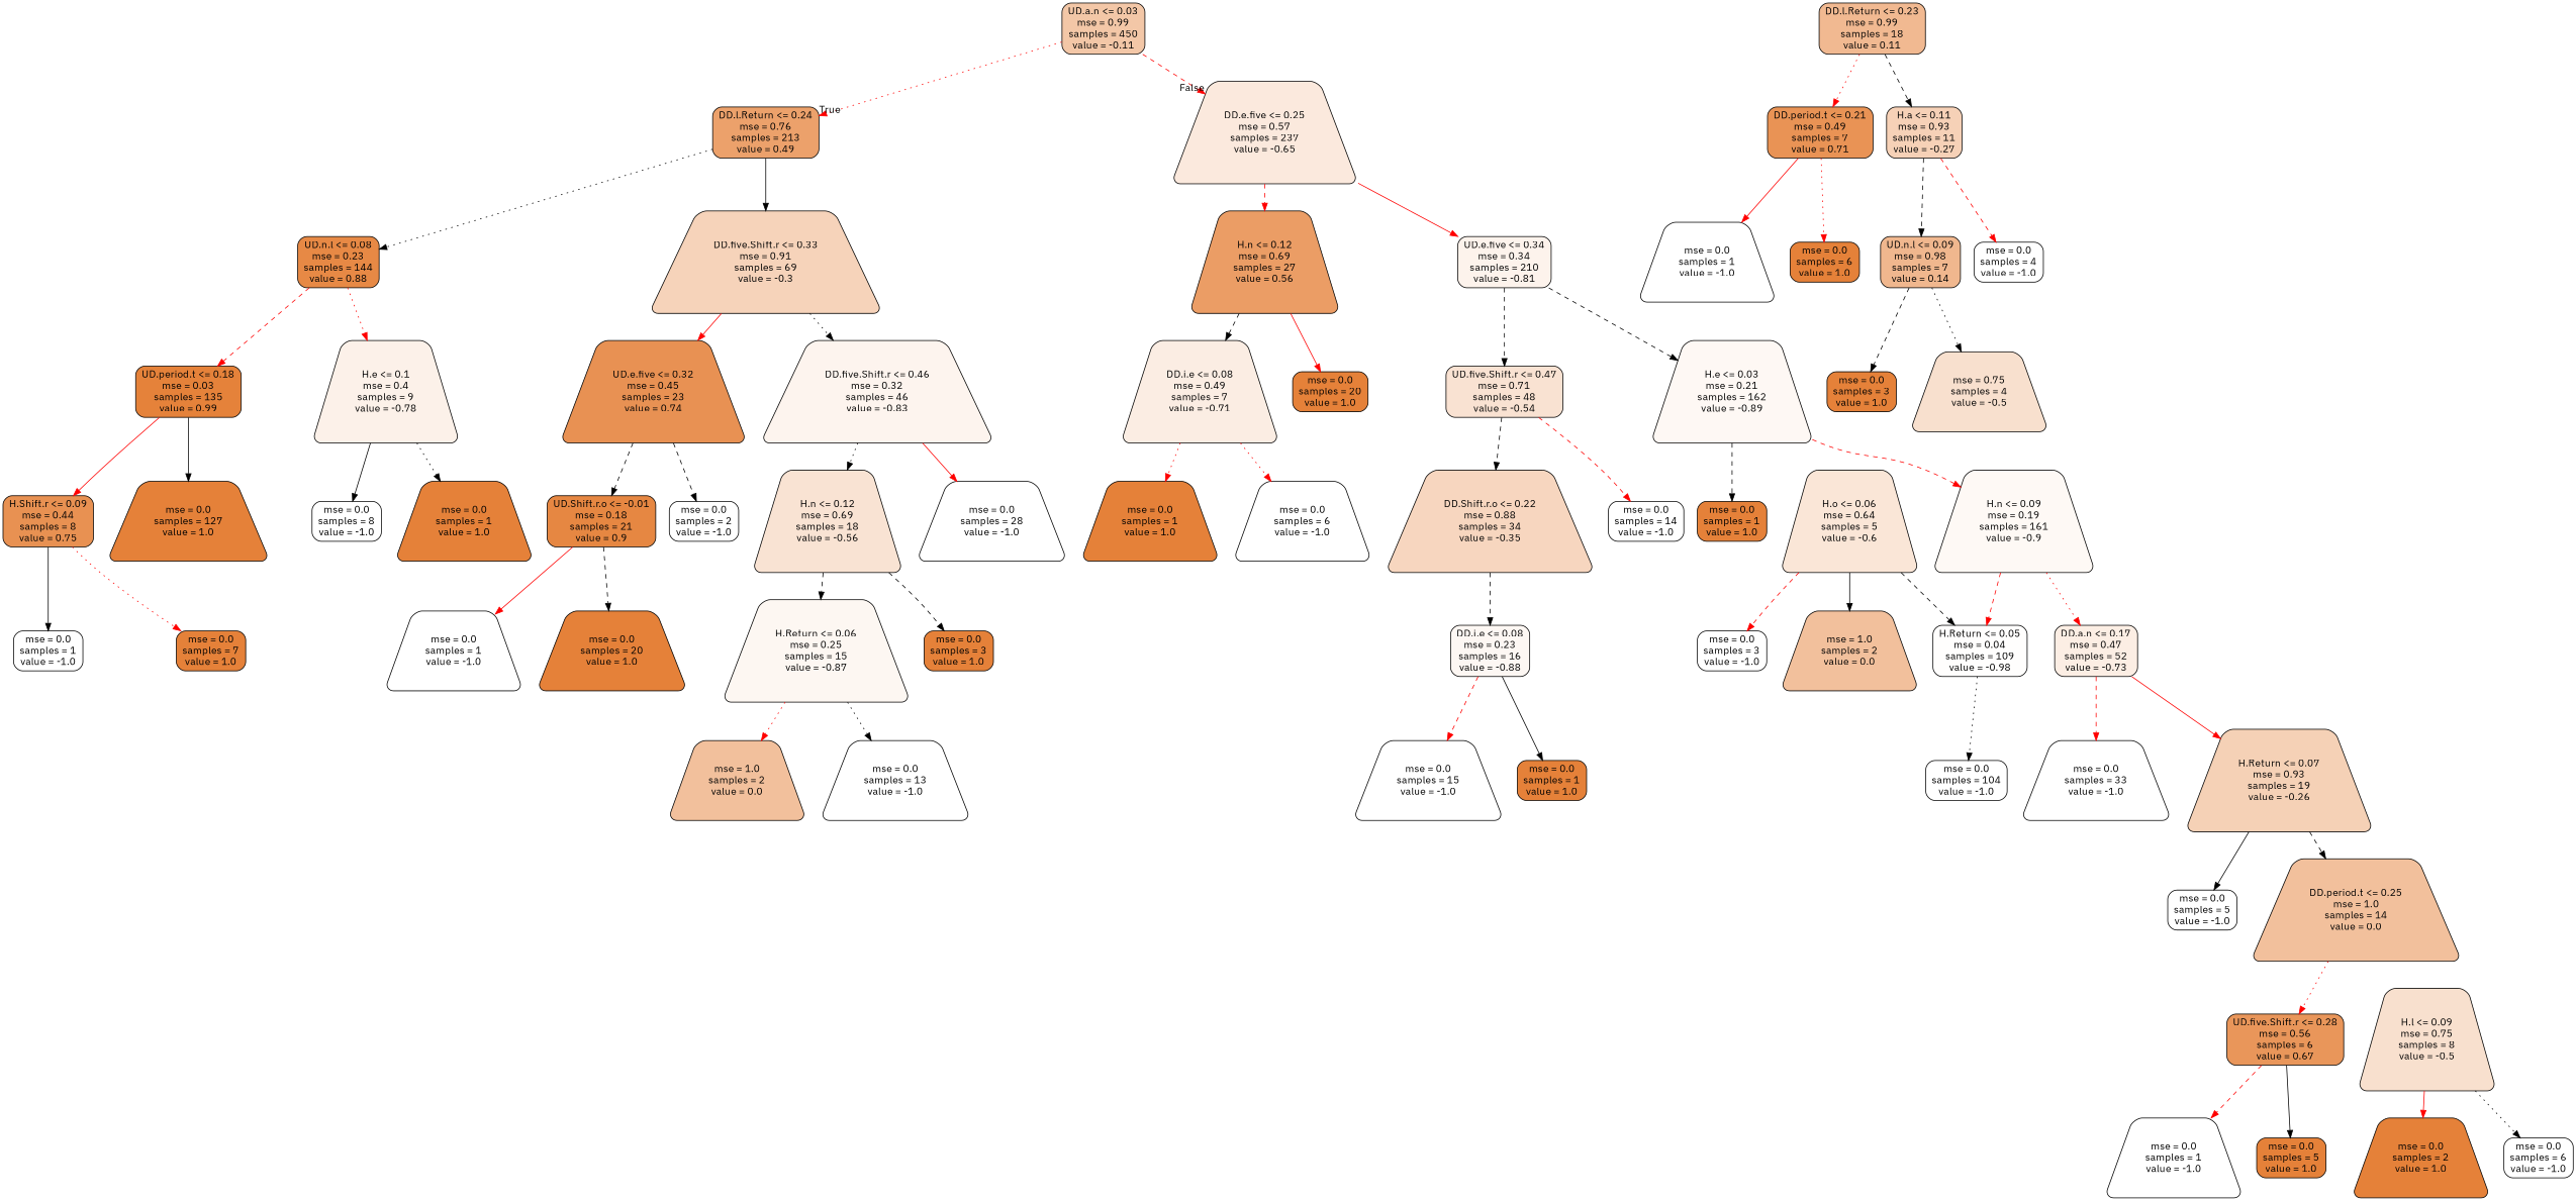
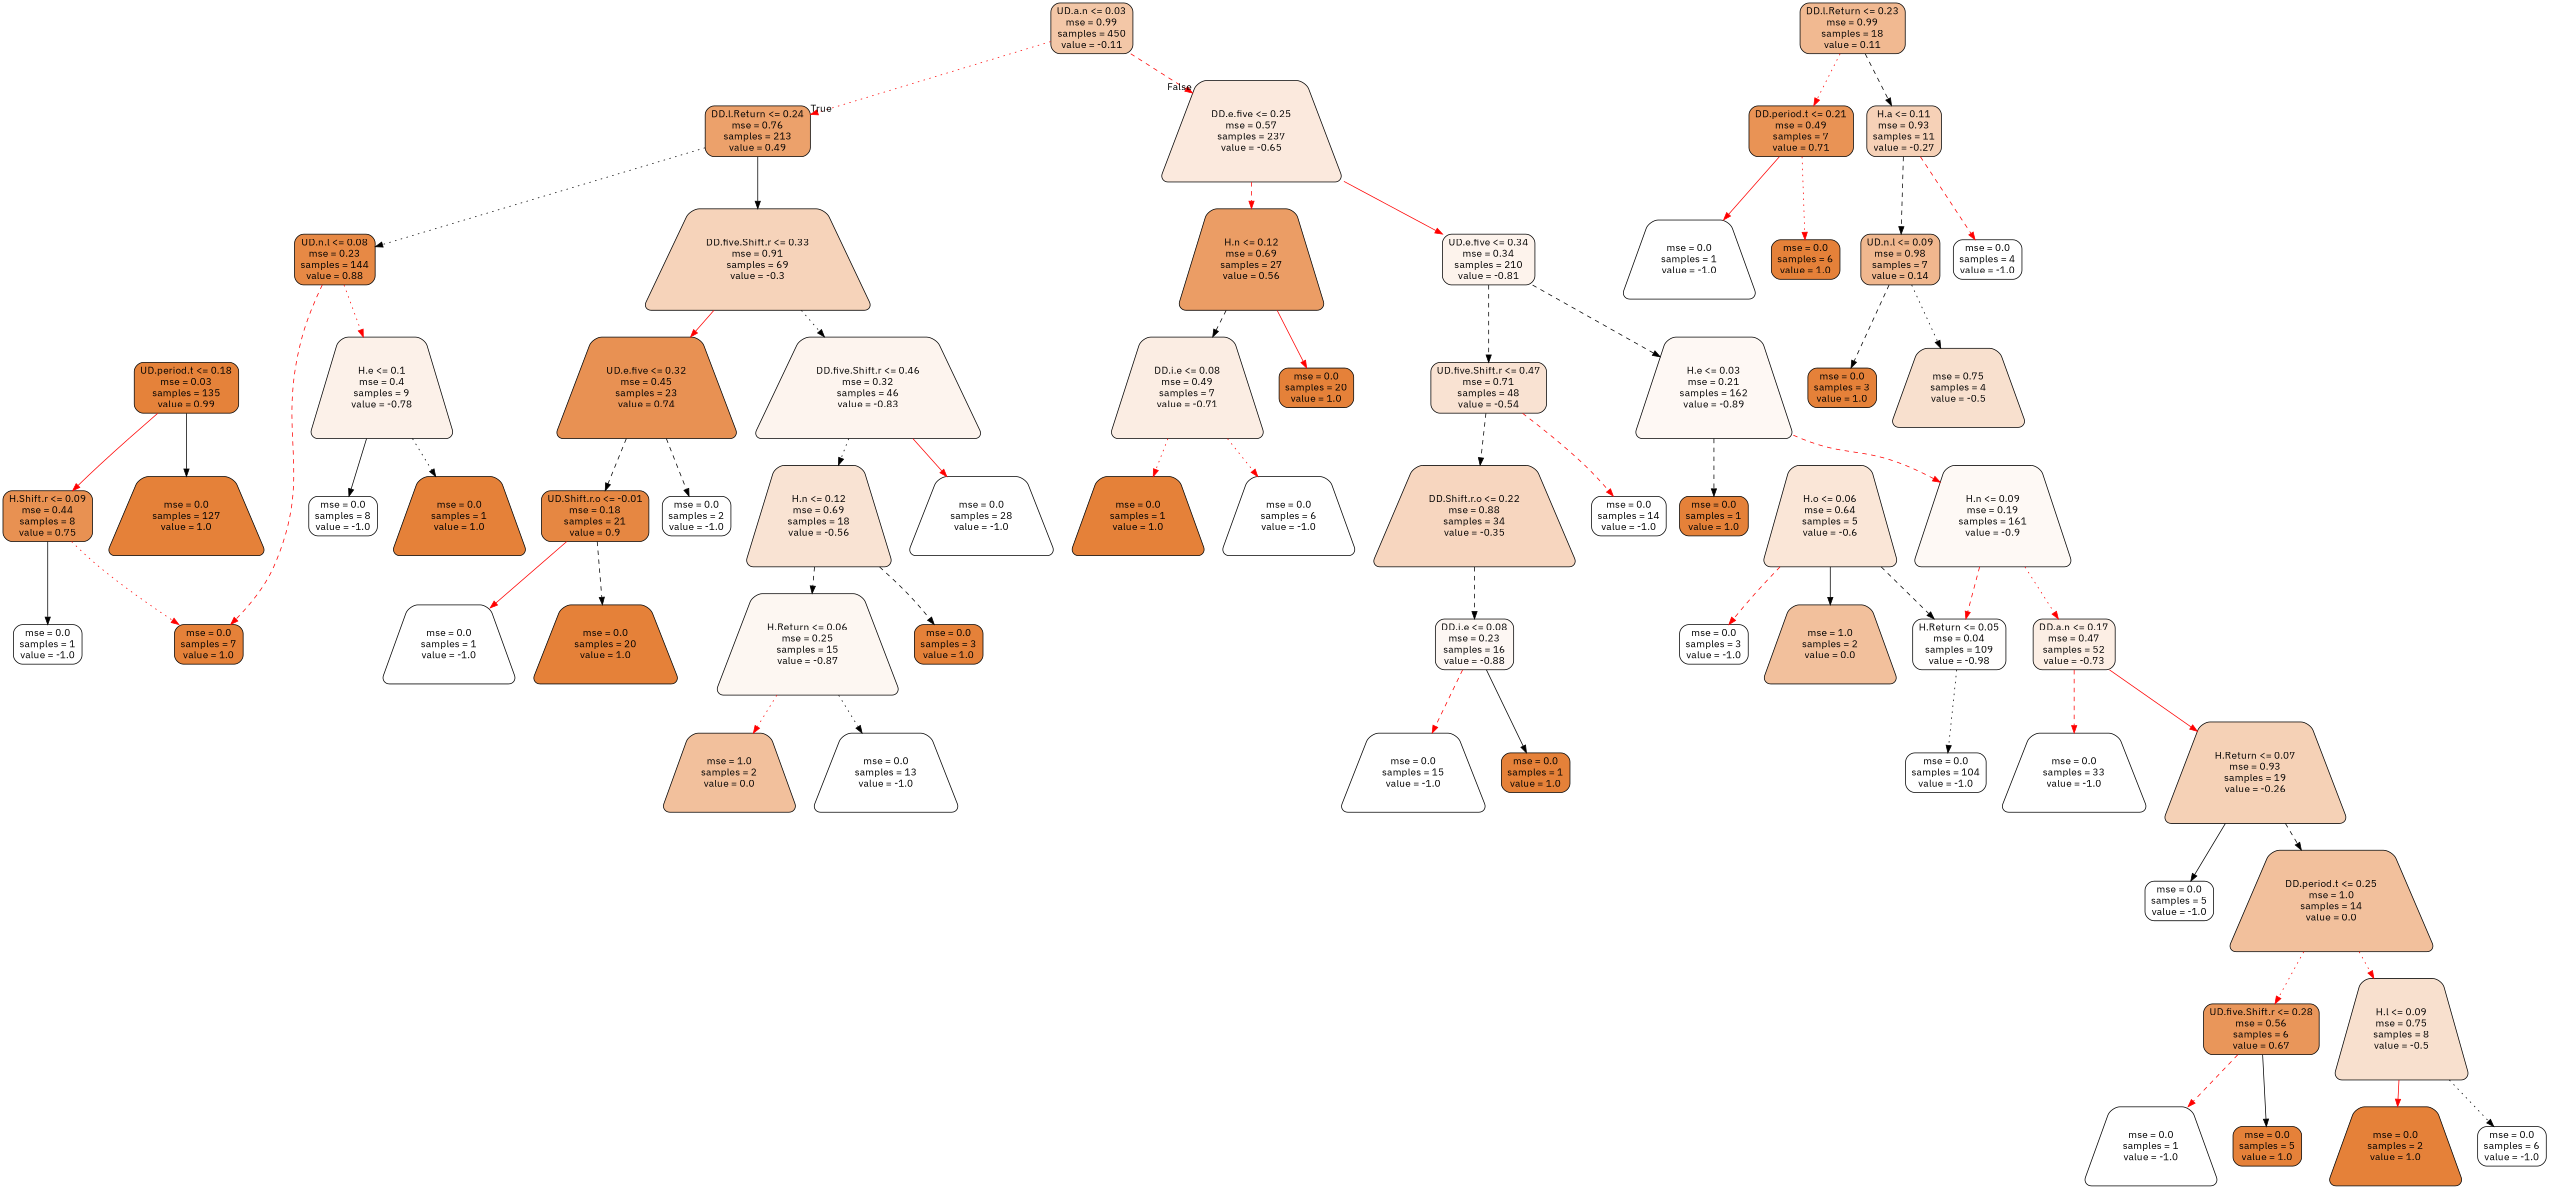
  digraph {
    fontname="IBM Plex Sans"
    node [color=black fillcolor="#ffffff" fontname="IBM Plex Sans" shape=box style="filled, rounded"]
    edge [color=black fontname="IBM Plex Sans" style=dashed]
    n1 [fillcolor="#f3c7a7" label="UD.a.n <= 0.03\nmse = 0.99\nsamples = 450\nvalue = -0.11"]
    n2 [fillcolor="#eca16b" label="DD.l.Return <= 0.24\nmse = 0.76\nsamples = 213\nvalue = 0.49"]
    n3 [fillcolor="#fbe9dd" label="DD.e.five <= 0.25\nmse = 0.57\nsamples = 237\nvalue = -0.65" shape=trapezium]
    n4 [fillcolor="#e78945" label="UD.n.l <= 0.08\nmse = 0.23\nsamples = 144\nvalue = 0.88"]
    n5 [fillcolor="#f6d3ba" label="DD.five.Shift.r <= 0.33\nmse = 0.91\nsamples = 69\nvalue = -0.3" shape=trapezium]
    n6 [fillcolor="#eb9d65" label="H.n <= 0.12\nmse = 0.69\nsamples = 27\nvalue = 0.56" shape=trapezium]
    n7 [fillcolor="#fdf3ec" label="UD.e.five <= 0.34\nmse = 0.34\nsamples = 210\nvalue = -0.81"]
    n8 [fillcolor="#e5823a" label="UD.period.t <= 0.18\nmse = 0.03\nsamples = 135\nvalue = 0.99"]
    n9 [fillcolor="#fcf1e9" label="H.e <= 0.1\nmse = 0.4\nsamples = 9\nvalue = -0.78" shape=trapezium]
    n10 [fillcolor="#e89153" label="UD.e.five <= 0.32\nmse = 0.45\nsamples = 23\nvalue = 0.74" shape=trapezium]
    n11 [fillcolor="#fdf4ee" label="DD.five.Shift.r <= 0.46\nmse = 0.32\nsamples = 46\nvalue = -0.83" shape=trapezium]
    n12 [fillcolor="#e58139" label="mse = 0.0\nsamples = 127\nvalue = 1.0" shape=trapezium]
    n13 [fillcolor="#e89152" label="H.Shift.r <= 0.09\nmse = 0.44\nsamples = 8\nvalue = 0.75"]
    n14 [label="mse = 0.0\nsamples = 8\nvalue = -1.0"]
    n15 [fillcolor="#e58139" label="mse = 0.0\nsamples = 1\nvalue = 1.0" shape=trapezium]
    n16 [fillcolor="#e58139" label="mse = 0.0\nsamples = 7\nvalue = 1.0"]
    n17 [label="mse = 0.0\nsamples = 1\nvalue = -1.0"]
    n18 [fillcolor="#e68742" label="UD.Shift.r.o <= -0.01\nmse = 0.18\nsamples = 21\nvalue = 0.9"]
    n19 [label="mse = 0.0\nsamples = 2\nvalue = -1.0"]
    n20 [fillcolor="#f9e3d3" label="H.n <= 0.12\nmse = 0.69\nsamples = 18\nvalue = -0.56" shape=trapezium]
    n21 [label="mse = 0.0\nsamples = 28\nvalue = -1.0" shape=trapezium]
    n22 [label="mse = 0.0\nsamples = 1\nvalue = -1.0" shape=trapezium]
    n23 [fillcolor="#e58139" label="mse = 0.0\nsamples = 20\nvalue = 1.0" shape=trapezium]
    n24 [fillcolor="#fdf7f2" label="H.Return <= 0.06\nmse = 0.25\nsamples = 15\nvalue = -0.87" shape=trapezium]
    n25 [fillcolor="#e58139" label="mse = 0.0\nsamples = 3\nvalue = 1.0"]
    n26 [fillcolor="#f2c09c" label="mse = 1.0\nsamples = 2\nvalue = 0.0" shape=trapezium]
    n27 [label="mse = 0.0\nsamples = 13\nvalue = -1.0" shape=trapezium]
    n28 [fillcolor="#fbede3" label="DD.i.e <= 0.08\nmse = 0.49\nsamples = 7\nvalue = -0.71" shape=trapezium]
    n29 [fillcolor="#e58139" label="mse = 0.0\nsamples = 20\nvalue = 1.0"]
    n30 [fillcolor="#f9e2d2" label="UD.five.Shift.r <= 0.47\nmse = 0.71\nsamples = 48\nvalue = -0.54"]
    n31 [fillcolor="#fef8f4" label="H.e <= 0.03\nmse = 0.21\nsamples = 162\nvalue = -0.89" shape=trapezium]
    n32 [fillcolor="#e58139" label="mse = 0.0\nsamples = 1\nvalue = 1.0" shape=trapezium]
    n33 [label="mse = 0.0\nsamples = 6\nvalue = -1.0" shape=trapezium]
    n34 [fillcolor="#f7d6bf" label="DD.Shift.r.o <= 0.22\nmse = 0.88\nsamples = 34\nvalue = -0.35" shape=trapezium]
    n35 [label="mse = 0.0\nsamples = 14\nvalue = -1.0"]
    n36 [fillcolor="#e58139" label="mse = 0.0\nsamples = 1\nvalue = 1.0"]
    n37 [fillcolor="#fef9f5" label="H.n <= 0.09\nmse = 0.19\nsamples = 161\nvalue = -0.9" shape=trapezium]
    n38 [fillcolor="#fdf7f3" label="DD.i.e <= 0.08\nmse = 0.23\nsamples = 16\nvalue = -0.88"]
    n39 [fillcolor="#e58139" label="mse = 0.0\nsamples = 1\nvalue = 1.0"]
    n40 [label="mse = 0.0\nsamples = 15\nvalue = -1.0" shape=trapezium]
    n41 [fillcolor="#f1b991" label="DD.l.Return <= 0.23\nmse = 0.99\nsamples = 18\nvalue = 0.11"]
    n42 [fillcolor="#e99355" label="DD.period.t <= 0.21\nmse = 0.49\nsamples = 7\nvalue = 0.71"]
    n43 [fillcolor="#f6d1b7" label="H.a <= 0.11\nmse = 0.93\nsamples = 11\nvalue = -0.27"]
    n44 [label="mse = 0.0\nsamples = 1\nvalue = -1.0" shape=trapezium]
    n45 [fillcolor="#e58139" label="mse = 0.0\nsamples = 6\nvalue = 1.0"]
    n46 [fillcolor="#f0b78e" label="UD.n.l <= 0.09\nmse = 0.98\nsamples = 7\nvalue = 0.14"]
    n47 [label="mse = 0.0\nsamples = 4\nvalue = -1.0"]
    n48 [fillcolor="#e58139" label="mse = 0.0\nsamples = 3\nvalue = 1.0"]
    n49 [fillcolor="#f8e0ce" label="mse = 0.75\nsamples = 4\nvalue = -0.5" shape=trapezium]
    n50 [fillcolor="#fffefd" label="H.Return <= 0.05\nmse = 0.04\nsamples = 109\nvalue = -0.98"]
    n51 [fillcolor="#fceee4" label="DD.a.n <= 0.17\nmse = 0.47\nsamples = 52\nvalue = -0.73"]
    n52 [label="mse = 0.0\nsamples = 104\nvalue = -1.0"]
    n53 [fillcolor="#f5d1b6" label="H.Return <= 0.07\nmse = 0.93\nsamples = 19\nvalue = -0.26" shape=trapezium]
    n54 [label="mse = 0.0\nsamples = 33\nvalue = -1.0" shape=trapezium]
    n55 [fillcolor="#fae6d7" label="H.o <= 0.06\nmse = 0.64\nsamples = 5\nvalue = -0.6" shape=trapezium]
    n56 [label="mse = 0.0\nsamples = 3\nvalue = -1.0"]
    n57 [fillcolor="#f2c09c" label="mse = 1.0\nsamples = 2\nvalue = 0.0" shape=trapezium]
    n58 [label="mse = 0.0\nsamples = 5\nvalue = -1.0"]
    n59 [fillcolor="#f2c09c" label="DD.period.t <= 0.25\nmse = 1.0\nsamples = 14\nvalue = 0.0" shape=trapezium]
    n60 [fillcolor="#e9965a" label="UD.five.Shift.r <= 0.28\nmse = 0.56\nsamples = 6\nvalue = 0.67"]
    n61 [fillcolor="#f8e0ce" label="H.l <= 0.09\nmse = 0.75\nsamples = 8\nvalue = -0.5" shape=trapezium]
    n62 [label="mse = 0.0\nsamples = 1\nvalue = -1.0" shape=trapezium]
    n63 [fillcolor="#e58139" label="mse = 0.0\nsamples = 5\nvalue = 1.0"]
    n64 [fillcolor="#e58139" label="mse = 0.0\nsamples = 2\nvalue = 1.0" shape=trapezium]
    n65 [label="mse = 0.0\nsamples = 6\nvalue = -1.0"]
    n1 -> n2 [color=red headlabel=True labelangle=45 labeldistance=2.5 style=dotted]
    n1 -> n3 [color=red headlabel=False labelangle=-45 labeldistance=2.5]
    n2 -> n4 [style=dotted]
    n2 -> n5 [style=solid]
    n3 -> n6 [color=red]
    n3 -> n7 [color=red style=solid]
-   n4 -> n8 [color=red]
+   n4 -> n16 [color=red]
    n4 -> n9 [color=red style=dotted]
    n5 -> n10 [color=red style=solid]
    n5 -> n11 [style=dotted]
    n6 -> n28
    n6 -> n29 [color=red style=solid]
    n7 -> n30
    n7 -> n31
    n8 -> n12 [style=solid]
    n8 -> n13 [color=red style=solid]
    n9 -> n14 [style=solid]
    n9 -> n15 [style=dotted]
    n10 -> n18
    n10 -> n19
    n11 -> n20 [style=dotted]
    n11 -> n21 [color=red style=solid]
    n13 -> n16 [color=red style=dotted]
    n13 -> n17 [style=solid]
    n18 -> n22 [color=red style=solid]
    n18 -> n23
    n20 -> n24
    n20 -> n25
    n24 -> n26 [color=red style=dotted]
    n24 -> n27 [style=dotted]
    n28 -> n32 [color=red style=dotted]
    n28 -> n33 [color=red style=dotted]
    n30 -> n34
    n30 -> n35 [color=red]
    n31 -> n36
    n31 -> n37 [color=red]
    n34 -> n38
    n37 -> n50 [color=red]
    n37 -> n51 [color=red style=dotted]
    n38 -> n39 [style=solid]
    n38 -> n40 [color=red]
    n41 -> n42 [color=red style=dotted]
    n41 -> n43
    n42 -> n44 [color=red style=solid]
    n42 -> n45 [color=red style=dotted]
    n43 -> n46
    n43 -> n47 [color=red]
    n46 -> n48
    n46 -> n49 [style=dotted]
    n50 -> n52 [style=dotted]
    n51 -> n53 [color=red style=solid]
    n51 -> n54 [color=red]
    n53 -> n58 [style=solid]
    n53 -> n59
    n55 -> n50
    n55 -> n56 [color=red]
    n55 -> n57 [style=solid]
    n59 -> n60 [color=red style=dotted]
+   n59 -> n61 [color=red style=dotted]
    n60 -> n62 [color=red]
    n60 -> n63 [style=solid]
    n61 -> n64 [color=red style=solid]
    n61 -> n65 [style=dotted]
  }
